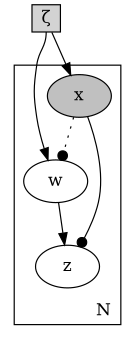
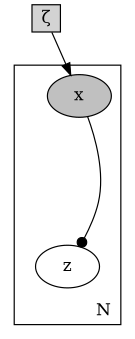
  digraph {
    rankdir=TB
    node [fillcolor=white shape=ellipse style=filled]
-   n1 [label=w]
    n2 [label=z]
    n3 [fillcolor=grey label=x]
    n4 [height=0.2 label="ζ" shape=box width=0.20 fillcolor=""]
    subgraph cluster_1 {
      label=N
      labeljust=r
      labelloc=b
-     n1
      n2
      n3
    }
-   n1 -> n2
-   n3 -> n1 [arrowhead=dot style=dotted]
    n3 -> n2 [arrowhead=dot style=solid]
-   n4 -> n1 [arrowtail=tee tailport=s]
    n4 -> n3
  }
